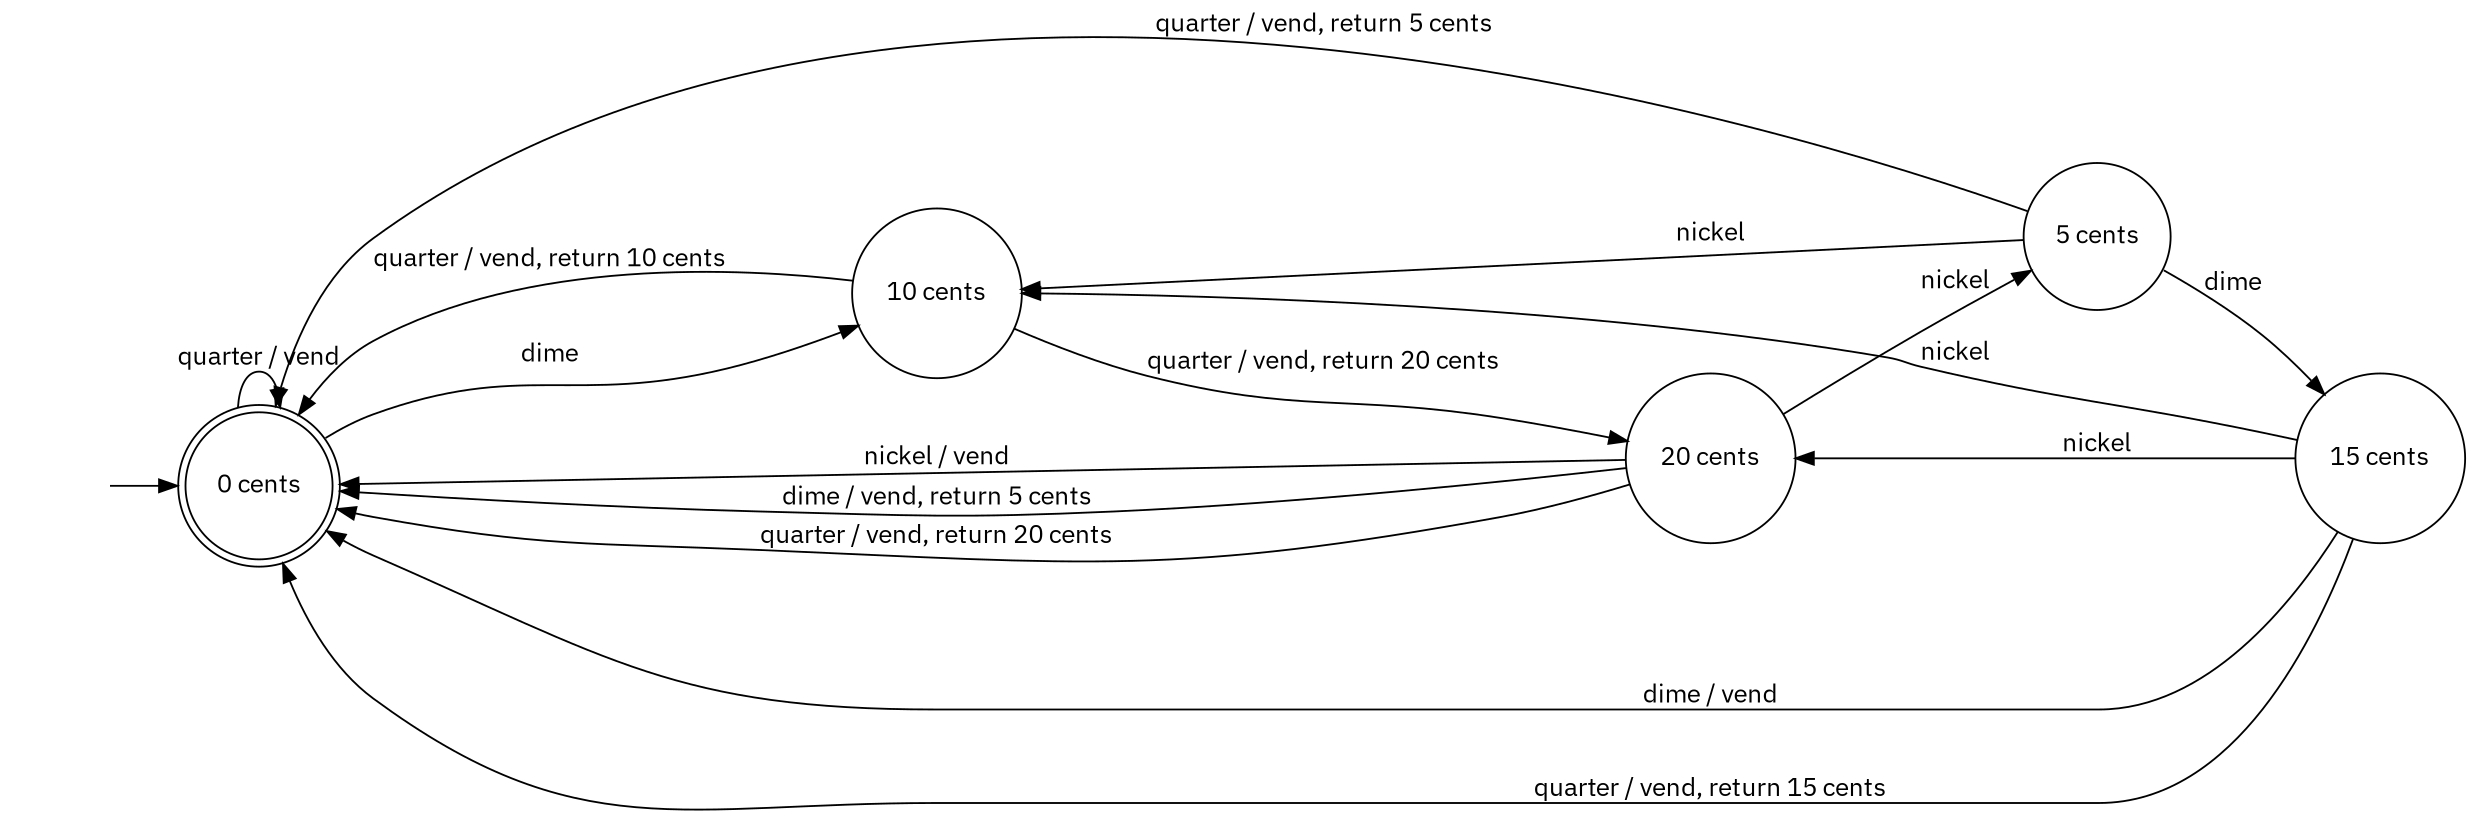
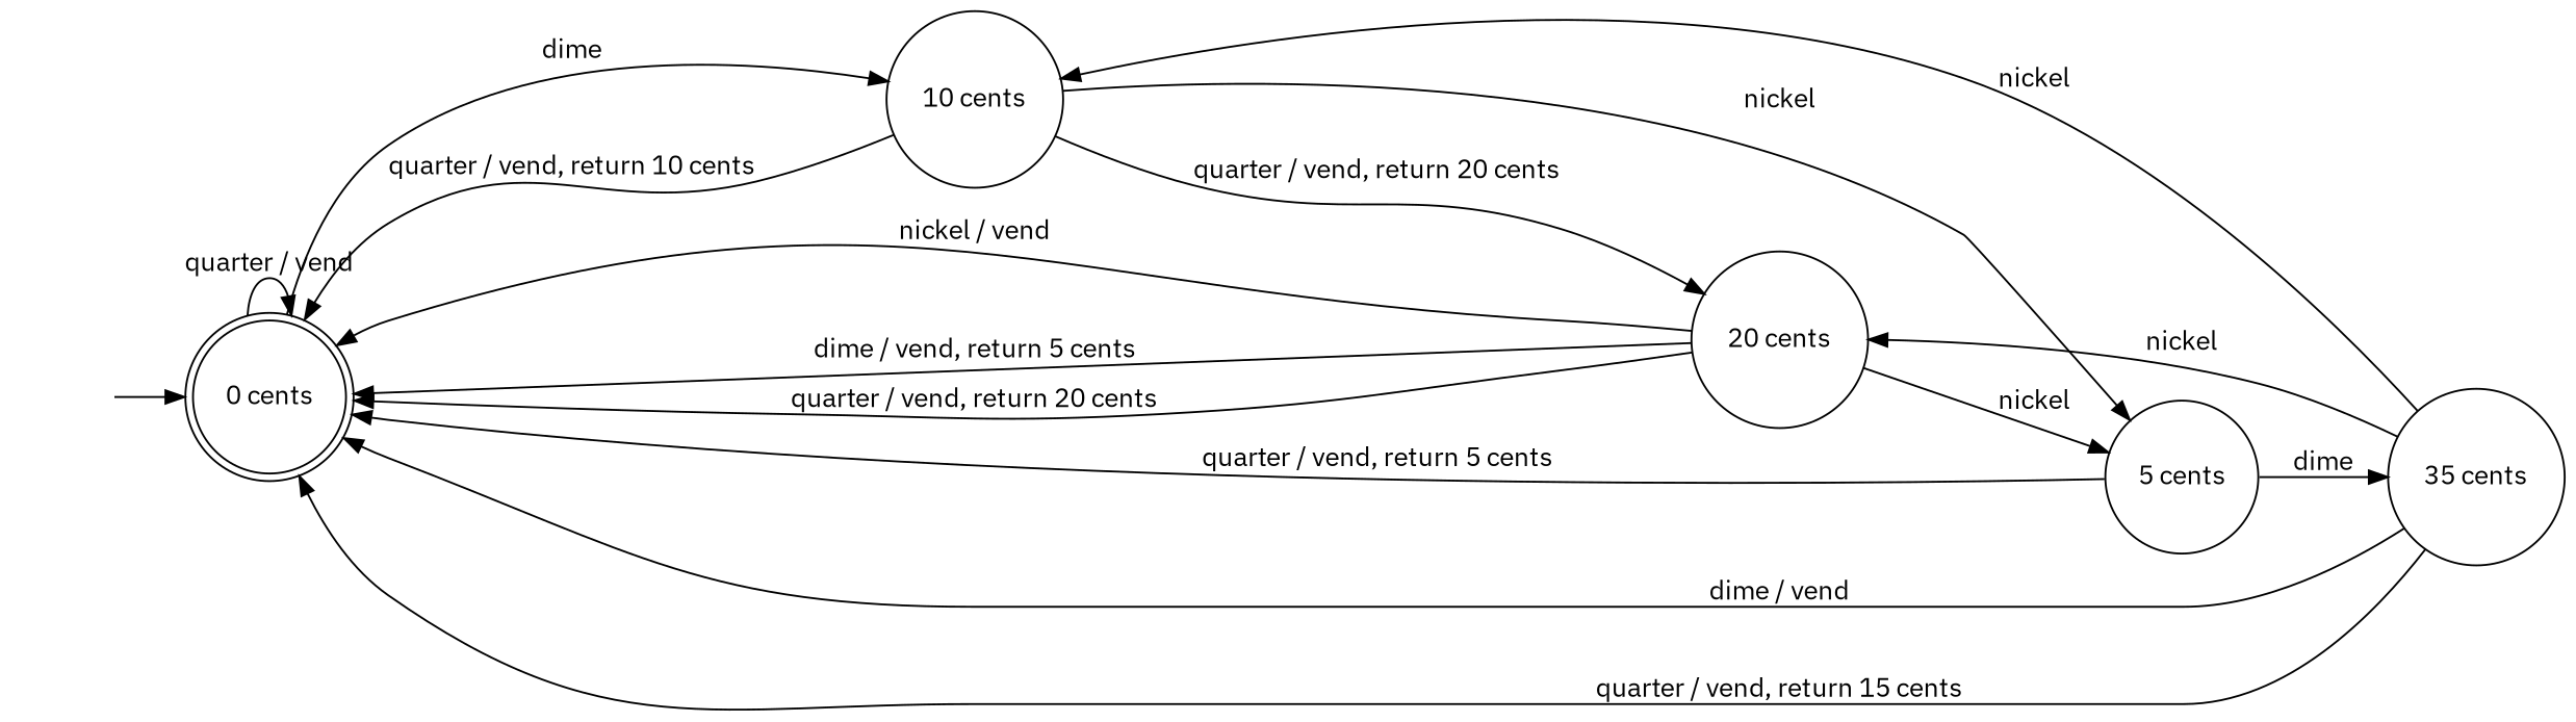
  digraph {
    fontname="IBM Plex Sans"
    rankdir=LR
    node [fontname="IBM Plex Sans" shape=circle]
    edge [fontname="IBM Plex Sans"]
    "0 cents" [shape=doublecircle]
    "10 cents"
    "5 cents"
-   "15 cents"
+   "15 cents" [label="35 cents"]
    "20 cents"
    " " [shape=none]
    "0 cents" -> "0 cents" [label="quarter / vend"]
    "0 cents" -> "10 cents" [label=dime]
    "10 cents" -> "0 cents" [label="quarter / vend, return 10 cents"]
    "10 cents" -> "20 cents" [label="quarter / vend, return 20 cents"]
    "5 cents" -> "0 cents" [label="quarter / vend, return 5 cents"]
-   "5 cents" -> "10 cents" [label=nickel]
+   "10 cents" -> "5 cents" [label=nickel]
    "5 cents" -> "15 cents" [label=dime]
    "15 cents" -> "0 cents" [label="dime / vend"]
    "15 cents" -> "0 cents" [label="quarter / vend, return 15 cents"]
    "15 cents" -> "10 cents" [label=nickel]
    "15 cents" -> "20 cents" [label=nickel]
    "20 cents" -> "0 cents" [label="nickel / vend"]
    "20 cents" -> "0 cents" [label="dime / vend, return 5 cents"]
    "20 cents" -> "0 cents" [label="quarter / vend, return 20 cents"]
    "20 cents" -> "5 cents" [label=nickel]
    " " -> "0 cents"
  }
